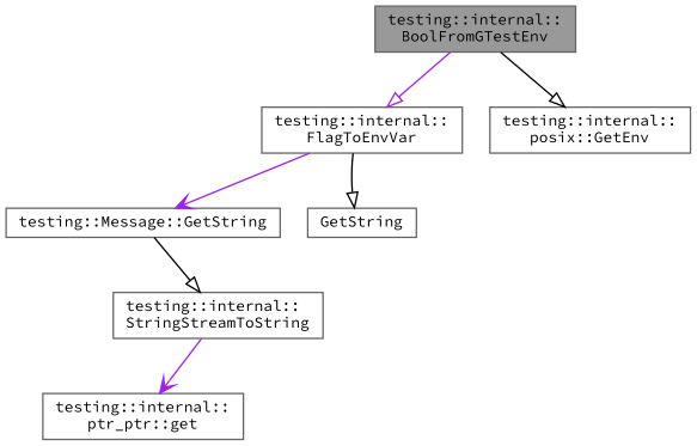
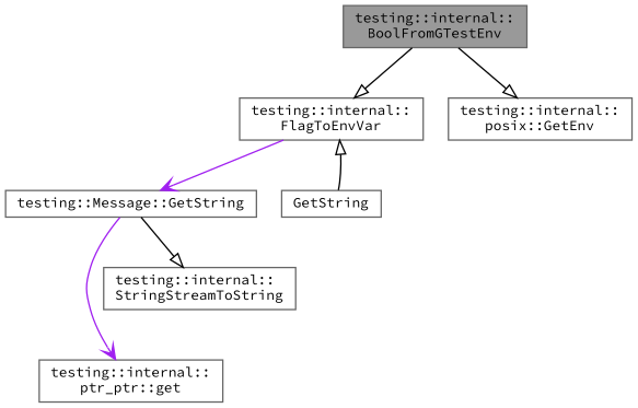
  digraph {
    fontname="Source Code Pro"
    rankdir=TB
    node [color=grey40 fillcolor=white fontname="Source Code Pro" fontsize=10 shape=box style=filled]
    edge [arrowhead=onormal color=black fontname="Source Code Pro" fontsize=10 labelfontname=Helvetica labelfontsize=10 style=solid]
    n1 [color=gray40 fillcolor=grey60 fontcolor=black height=0.2 label="testing::internal::\lBoolFromGTestEnv" width=0.4]
    n2 [height=0.2 label="testing::internal::\lFlagToEnvVar" width=0.4]
    n3 [height=0.2 label="testing::internal::\lposix::GetEnv" width=0.4]
    n4 [height=0.2 label="testing::Message::GetString" width=0.4]
    n5 [height=0.2 label=GetString width=0.4]
    n6 [height=0.2 label="testing::internal::\lptr_ptr::get" width=0.4]
    n7 [height=0.2 label="testing::internal::\lStringStreamToString" width=0.4]
-   n1 -> n2 [color=purple]
+   n1 -> n2
    n1 -> n3
    n2 -> n4 [arrowhead=vee color=purple]
-   n2 -> n5
-   n7 -> n6 [arrowhead=vee color=purple]
+   n5 -> n2
+   n4 -> n6 [arrowhead=vee color=purple]
    n4 -> n7
  }
